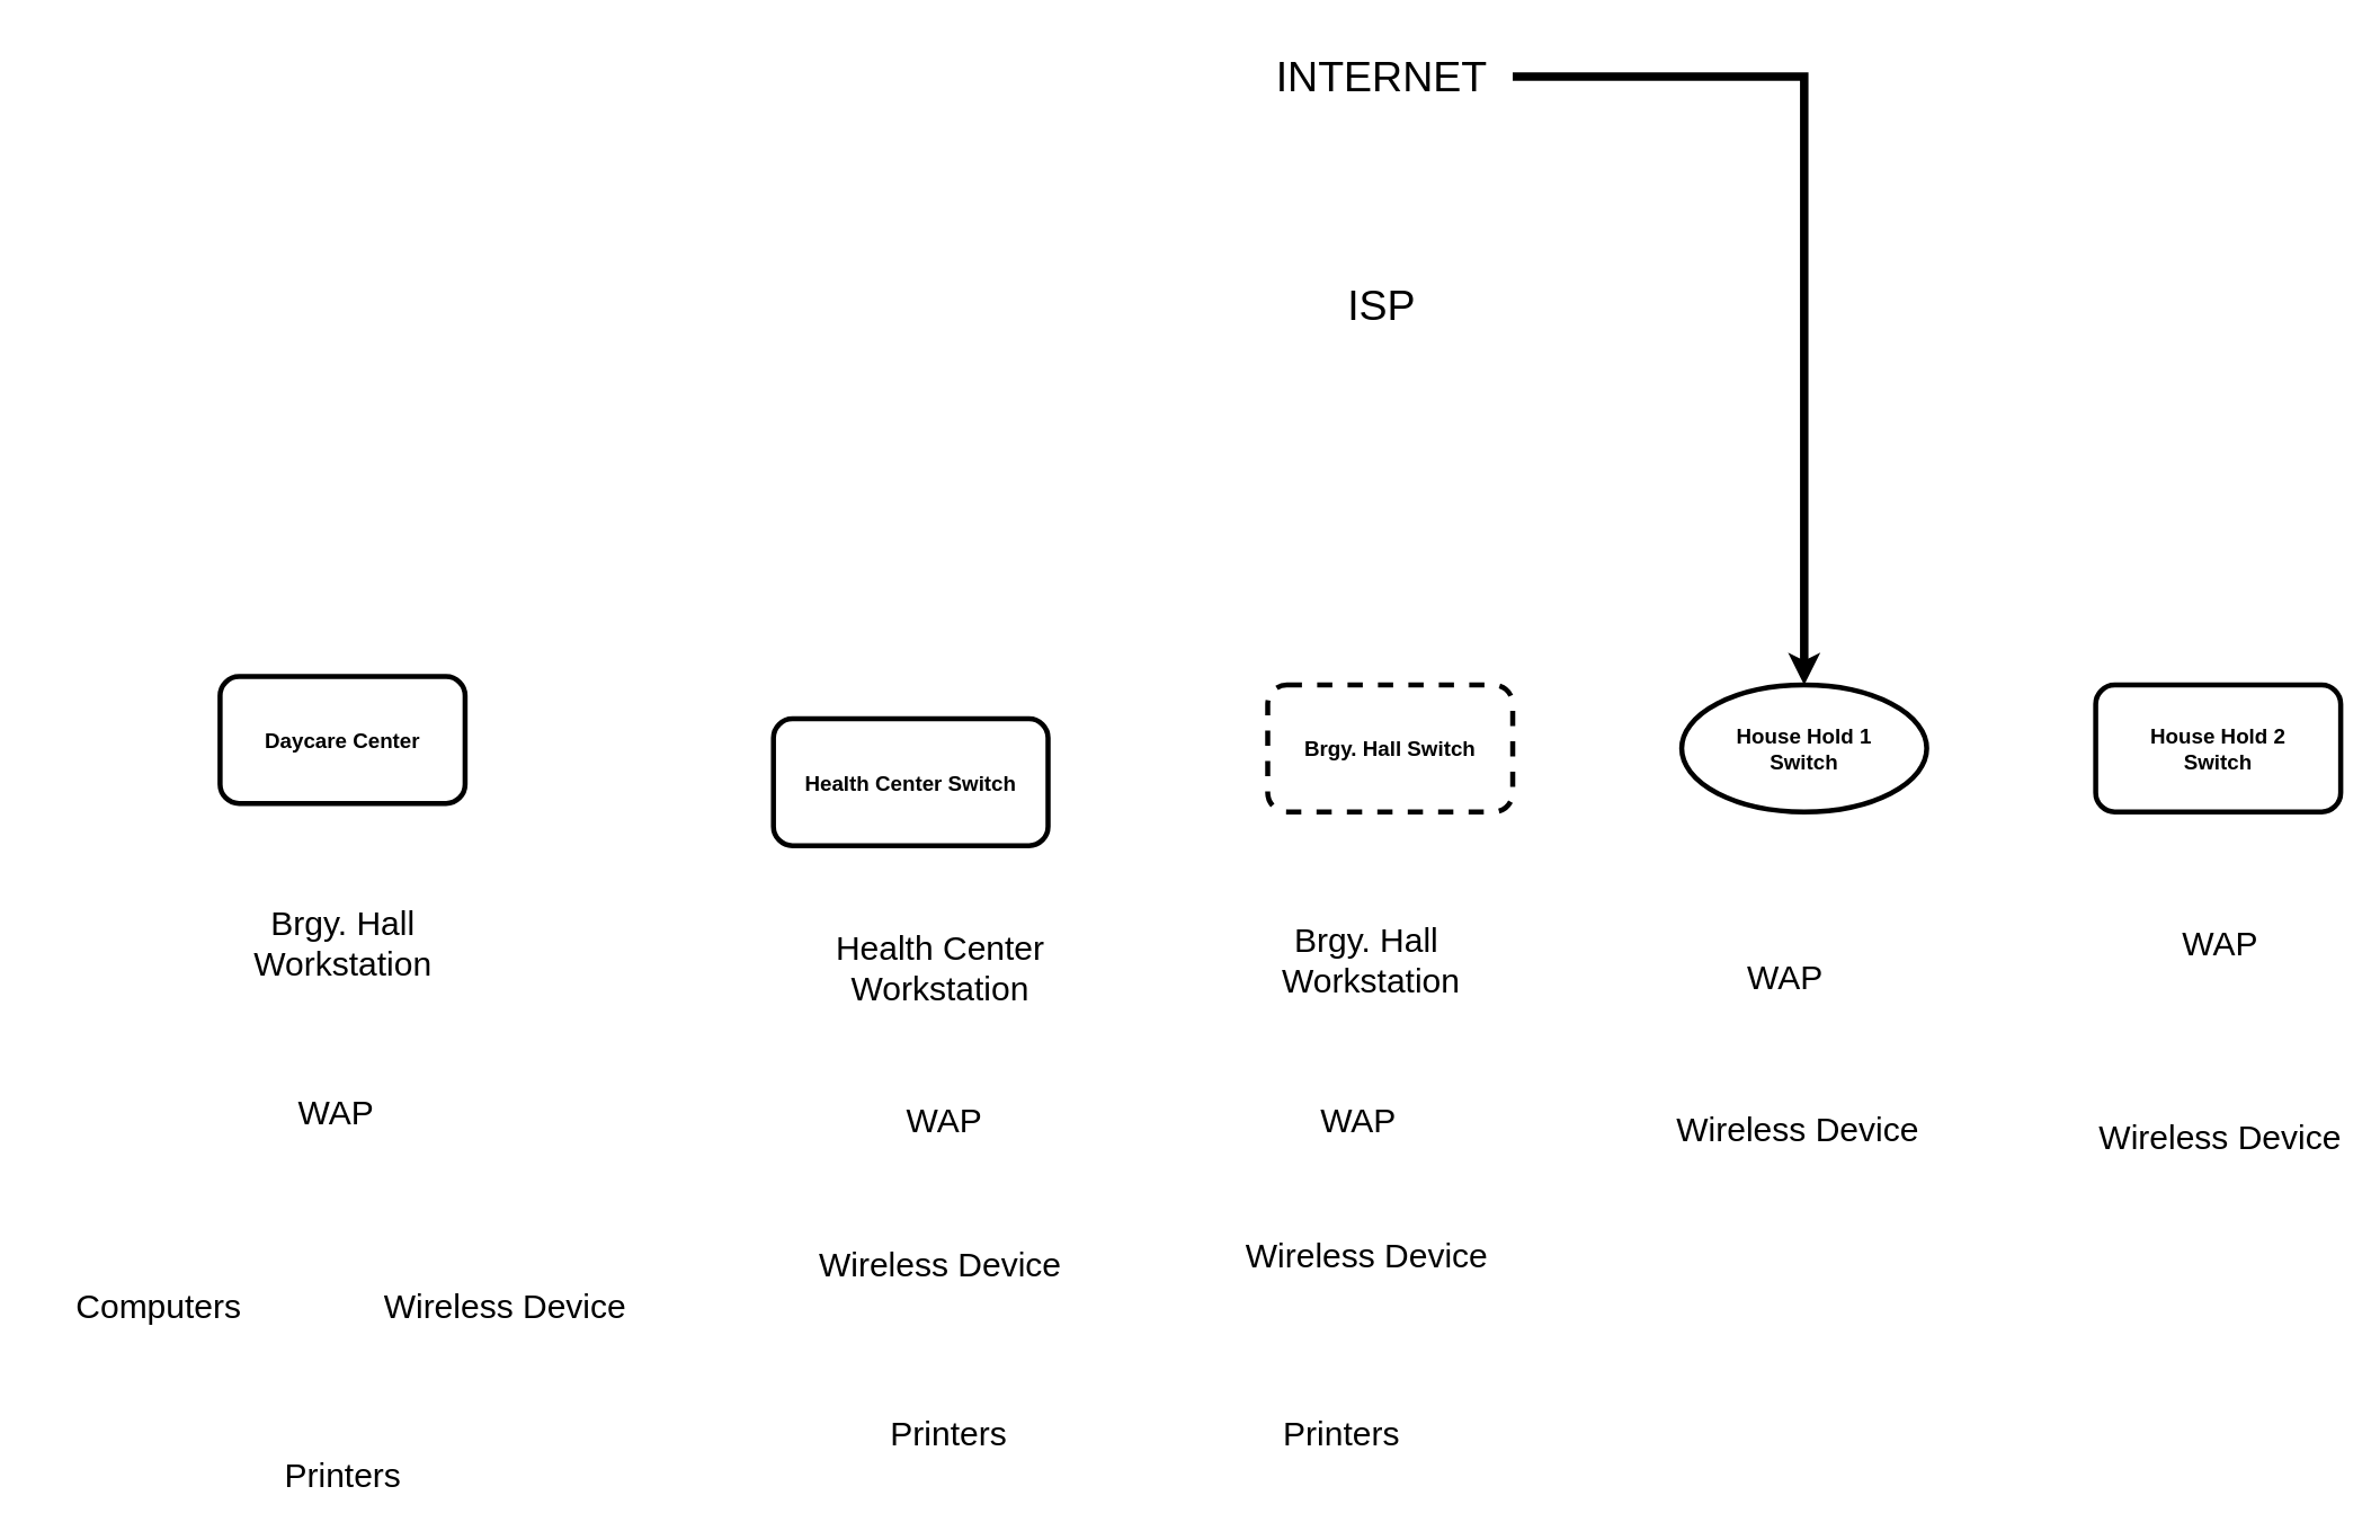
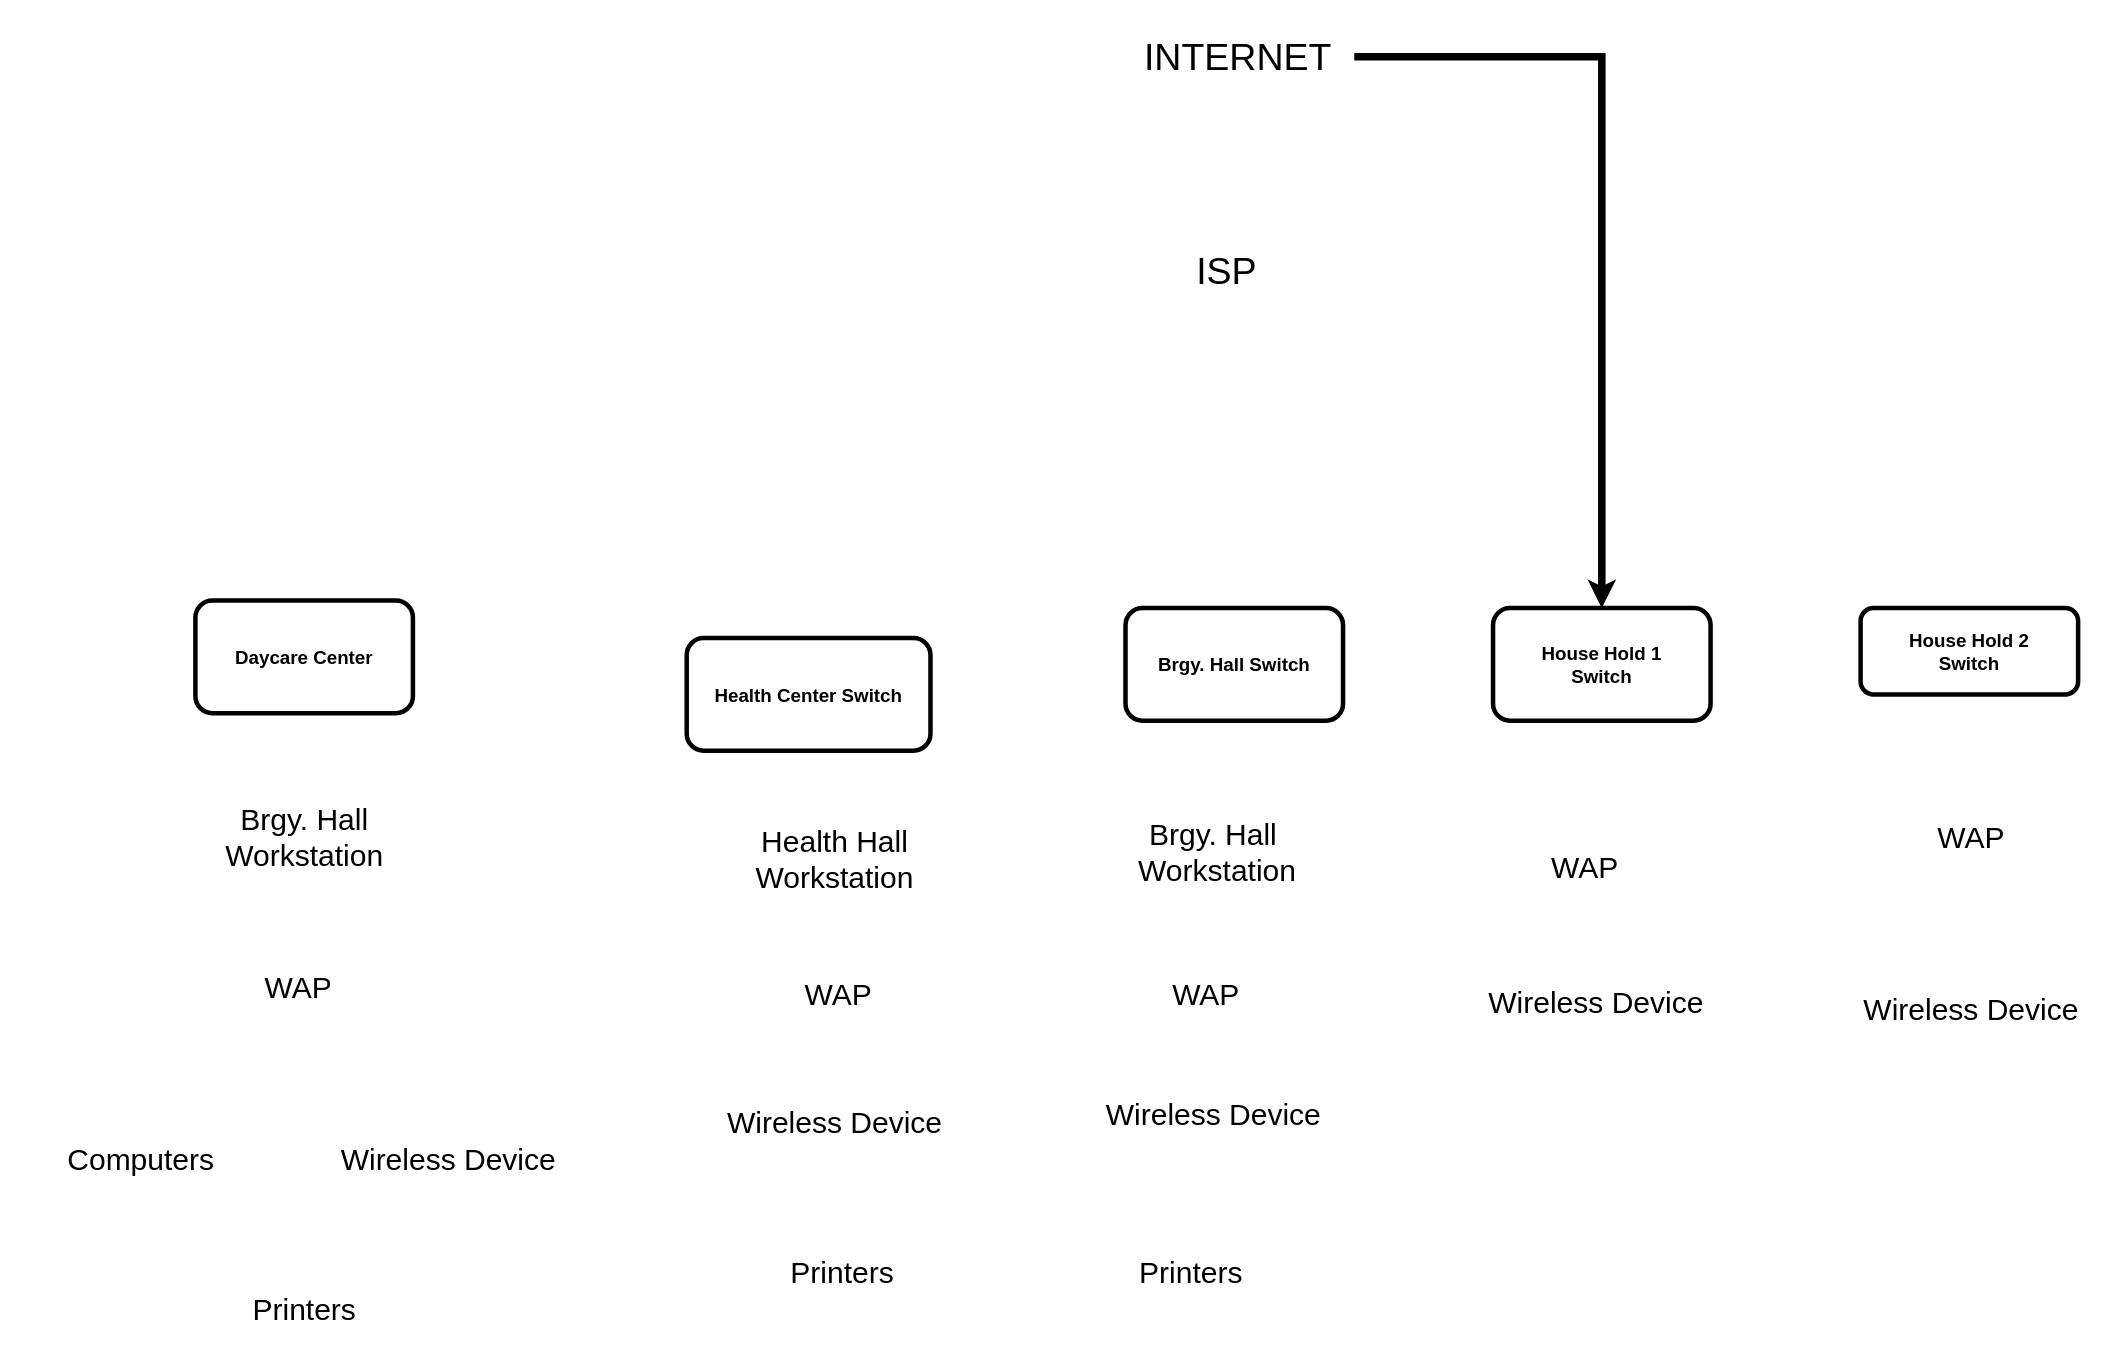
  <mxCell id="0" />
  <mxCell id="1" parent="0" />
  <mxCell id="2" value="&lt;font style=&quot;font-size: 25px;&quot;&gt;&lt;b&gt;Daycare Center&lt;/b&gt;&lt;/font&gt;" style="rounded=1;whiteSpace=wrap;html=1;strokeWidth=6;" vertex="1" parent="1"><mxGeometry x="260" y="800" width="290" height="150" as="geometry" /></mxCell>
  <mxCell id="3" value="&lt;font style=&quot;font-size: 25px;&quot;&gt;&lt;b&gt;Health Center Switch&lt;/b&gt;&lt;/font&gt;" style="rounded=1;whiteSpace=wrap;html=1;strokeWidth=6;" vertex="1" parent="1"><mxGeometry x="915" y="850" width="325" height="150" as="geometry" /></mxCell>
- <mxCell id="4" value="&lt;font style=&quot;font-size: 25px;&quot;&gt;&lt;b&gt;House Hold 1&lt;/b&gt;&lt;/font&gt;&lt;div&gt;&lt;font style=&quot;font-size: 25px;&quot;&gt;&lt;b&gt;Switch&lt;/b&gt;&lt;/font&gt;&lt;/div&gt;" style="ellipse;whiteSpace=wrap;html=1;strokeWidth=6;" vertex="1" parent="1"><mxGeometry x="1990" y="810" width="290" height="150" as="geometry" /></mxCell>
- <mxCell id="5" value="&lt;font style=&quot;font-size: 25px;&quot;&gt;&lt;b&gt;Brgy. Hall Switch&lt;/b&gt;&lt;/font&gt;" style="rounded=1;whiteSpace=wrap;html=1;strokeWidth=6;dashed=1;" vertex="1" parent="1"><mxGeometry x="1500" y="810" width="290" height="150" as="geometry" /></mxCell>
- <mxCell id="6" value="&lt;font style=&quot;font-size: 25px;&quot;&gt;&lt;b&gt;House Hold 2&lt;/b&gt;&lt;/font&gt;&lt;div&gt;&lt;font style=&quot;font-size: 25px;&quot;&gt;&lt;b&gt;Switch&lt;/b&gt;&lt;/font&gt;&lt;/div&gt;" style="rounded=1;whiteSpace=wrap;html=1;strokeWidth=6;" vertex="1" parent="1"><mxGeometry x="2480" y="810" width="290" height="150" as="geometry" /></mxCell>
+ <mxCell id="4" value="&lt;font style=&quot;font-size: 25px;&quot;&gt;&lt;b&gt;House Hold 1&lt;/b&gt;&lt;/font&gt;&lt;div&gt;&lt;font style=&quot;font-size: 25px;&quot;&gt;&lt;b&gt;Switch&lt;/b&gt;&lt;/font&gt;&lt;/div&gt;" style="rounded=1;whiteSpace=wrap;html=1;strokeWidth=6;" vertex="1" parent="1"><mxGeometry x="1990" y="810" width="290" height="150" as="geometry" /></mxCell>
+ <mxCell id="5" value="&lt;font style=&quot;font-size: 25px;&quot;&gt;&lt;b&gt;Brgy. Hall Switch&lt;/b&gt;&lt;/font&gt;" style="rounded=1;whiteSpace=wrap;html=1;strokeWidth=6;" vertex="1" parent="1"><mxGeometry x="1500" y="810" width="290" height="150" as="geometry" /></mxCell>
+ <mxCell id="6" value="&lt;font style=&quot;font-size: 25px;&quot;&gt;&lt;b&gt;House Hold 2&lt;/b&gt;&lt;/font&gt;&lt;div&gt;&lt;font style=&quot;font-size: 25px;&quot;&gt;&lt;b&gt;Switch&lt;/b&gt;&lt;/font&gt;&lt;/div&gt;" style="rounded=1;whiteSpace=wrap;html=1;strokeWidth=6;" vertex="1" parent="1"><mxGeometry x="2480" y="810" width="290" height="115" as="geometry" /></mxCell>
  <mxCell id="7" style="edgeStyle=orthogonalEdgeStyle;rounded=0;orthogonalLoop=1;jettySize=auto;html=1;strokeWidth=10;" edge="1" parent="1" source="8" target="4"><mxGeometry relative="1" as="geometry" /></mxCell>
- <mxCell id="8" value="&lt;font style=&quot;font-size: 50px;&quot;&gt;INTERNET&lt;/font&gt;" style="text;strokeColor=none;align=center;fillColor=none;html=1;verticalAlign=middle;whiteSpace=wrap;rounded=0;" vertex="1" parent="1"><mxGeometry x="1480" y="20" width="310" height="140" as="geometry" /></mxCell>
+ <mxCell id="8" value="&lt;font style=&quot;font-size: 50px;&quot;&gt;INTERNET&lt;/font&gt;" style="text;strokeColor=none;align=center;fillColor=none;html=1;verticalAlign=middle;whiteSpace=wrap;rounded=0;" vertex="1" parent="1"><mxGeometry x="1495" y="5" width="310" height="140" as="geometry" /></mxCell>
  <mxCell id="9" value="&lt;font style=&quot;font-size: 50px;&quot;&gt;ISP&lt;/font&gt;" style="text;strokeColor=none;align=center;fillColor=none;html=1;verticalAlign=middle;whiteSpace=wrap;rounded=0;" vertex="1" parent="1"><mxGeometry x="1530" y="310" width="210" height="100" as="geometry" /></mxCell>
  <mxCell id="10" value="&lt;font style=&quot;font-size: 40px;&quot;&gt;Brgy. Hall Workstation&lt;/font&gt;" style="text;strokeColor=none;align=center;fillColor=none;html=1;verticalAlign=middle;whiteSpace=wrap;rounded=0;" vertex="1" parent="1"><mxGeometry x="237.5" y="1060" width="335" height="110" as="geometry" /></mxCell>
  <mxCell id="11" value="&lt;font style=&quot;font-size: 40px;&quot;&gt;WAP&lt;/font&gt;" style="text;strokeColor=none;align=center;fillColor=none;html=1;verticalAlign=middle;whiteSpace=wrap;rounded=0;" vertex="1" parent="1"><mxGeometry x="230" y="1260" width="335" height="110" as="geometry" /></mxCell>
  <mxCell id="12" value="&lt;font style=&quot;font-size: 40px;&quot;&gt;Wireless Device&lt;/font&gt;" style="text;strokeColor=none;align=center;fillColor=none;html=1;verticalAlign=middle;whiteSpace=wrap;rounded=0;" vertex="1" parent="1"><mxGeometry x="430" y="1490" width="335" height="110" as="geometry" /></mxCell>
  <mxCell id="13" value="&lt;font style=&quot;font-size: 40px;&quot;&gt;Computers&lt;/font&gt;" style="text;strokeColor=none;align=center;fillColor=none;html=1;verticalAlign=middle;whiteSpace=wrap;rounded=0;" vertex="1" parent="1"><mxGeometry x="20" y="1490" width="335" height="110" as="geometry" /></mxCell>
  <mxCell id="14" value="&lt;font style=&quot;font-size: 40px;&quot;&gt;Printers&lt;/font&gt;" style="text;strokeColor=none;align=center;fillColor=none;html=1;verticalAlign=middle;whiteSpace=wrap;rounded=0;" vertex="1" parent="1"><mxGeometry x="237.5" y="1690" width="335" height="110" as="geometry" /></mxCell>
- <mxCell id="15" value="&lt;font style=&quot;font-size: 40px;&quot;&gt;Health Center Workstation&lt;/font&gt;" style="text;strokeColor=none;align=center;fillColor=none;html=1;verticalAlign=middle;whiteSpace=wrap;rounded=0;" vertex="1" parent="1"><mxGeometry x="945" y="1090" width="335" height="110" as="geometry" /></mxCell>
+ <mxCell id="15" value="&lt;font style=&quot;font-size: 40px;&quot;&gt;Health Hall Workstation&lt;/font&gt;" style="text;strokeColor=none;align=center;fillColor=none;html=1;verticalAlign=middle;whiteSpace=wrap;rounded=0;" vertex="1" parent="1"><mxGeometry x="945" y="1090" width="335" height="110" as="geometry" /></mxCell>
  <mxCell id="16" value="&lt;font style=&quot;font-size: 40px;&quot;&gt;WAP&lt;/font&gt;" style="text;strokeColor=none;align=center;fillColor=none;html=1;verticalAlign=middle;whiteSpace=wrap;rounded=0;" vertex="1" parent="1"><mxGeometry x="950" y="1270" width="335" height="110" as="geometry" /></mxCell>
  <mxCell id="17" value="&lt;font style=&quot;font-size: 40px;&quot;&gt;Wireless Device&lt;/font&gt;" style="text;strokeColor=none;align=center;fillColor=none;html=1;verticalAlign=middle;whiteSpace=wrap;rounded=0;" vertex="1" parent="1"><mxGeometry x="945" y="1440" width="335" height="110" as="geometry" /></mxCell>
  <mxCell id="18" value="&lt;font style=&quot;font-size: 40px;&quot;&gt;Printers&lt;/font&gt;" style="text;strokeColor=none;align=center;fillColor=none;html=1;verticalAlign=middle;whiteSpace=wrap;rounded=0;" vertex="1" parent="1"><mxGeometry x="955" y="1640" width="335" height="110" as="geometry" /></mxCell>
  <mxCell id="19" value="&lt;font style=&quot;font-size: 40px;&quot;&gt;Brgy. Hall&amp;nbsp; Workstation&lt;/font&gt;" style="text;strokeColor=none;align=center;fillColor=none;html=1;verticalAlign=middle;whiteSpace=wrap;rounded=0;" vertex="1" parent="1"><mxGeometry x="1455" y="1080" width="335" height="110" as="geometry" /></mxCell>
  <mxCell id="20" value="&lt;font style=&quot;font-size: 40px;&quot;&gt;WAP&lt;/font&gt;" style="text;strokeColor=none;align=center;fillColor=none;html=1;verticalAlign=middle;whiteSpace=wrap;rounded=0;" vertex="1" parent="1"><mxGeometry x="1440" y="1270" width="335" height="110" as="geometry" /></mxCell>
  <mxCell id="21" value="&lt;font style=&quot;font-size: 40px;&quot;&gt;Wireless Device&lt;/font&gt;" style="text;strokeColor=none;align=center;fillColor=none;html=1;verticalAlign=middle;whiteSpace=wrap;rounded=0;" vertex="1" parent="1"><mxGeometry x="1450" y="1430" width="335" height="110" as="geometry" /></mxCell>
  <mxCell id="22" value="&lt;font style=&quot;font-size: 40px;&quot;&gt;Printers&lt;/font&gt;" style="text;strokeColor=none;align=center;fillColor=none;html=1;verticalAlign=middle;whiteSpace=wrap;rounded=0;" vertex="1" parent="1"><mxGeometry x="1420" y="1640" width="335" height="110" as="geometry" /></mxCell>
  <mxCell id="23" value="&lt;font style=&quot;font-size: 40px;&quot;&gt;WAP&lt;/font&gt;" style="text;strokeColor=none;align=center;fillColor=none;html=1;verticalAlign=middle;whiteSpace=wrap;rounded=0;" vertex="1" parent="1"><mxGeometry x="1945" y="1100" width="335" height="110" as="geometry" /></mxCell>
  <mxCell id="24" value="&lt;font style=&quot;font-size: 40px;&quot;&gt;WAP&lt;/font&gt;" style="text;strokeColor=none;align=center;fillColor=none;html=1;verticalAlign=middle;whiteSpace=wrap;rounded=0;" vertex="1" parent="1"><mxGeometry x="2460" y="1060" width="335" height="110" as="geometry" /></mxCell>
  <mxCell id="25" value="&lt;font style=&quot;font-size: 40px;&quot;&gt;Wireless Device&lt;/font&gt;" style="text;strokeColor=none;align=center;fillColor=none;html=1;verticalAlign=middle;whiteSpace=wrap;rounded=0;" vertex="1" parent="1"><mxGeometry x="1960" y="1280" width="335" height="110" as="geometry" /></mxCell>
  <mxCell id="26" value="&lt;font style=&quot;font-size: 40px;&quot;&gt;Wireless Device&lt;/font&gt;" style="text;strokeColor=none;align=center;fillColor=none;html=1;verticalAlign=middle;whiteSpace=wrap;rounded=0;" vertex="1" parent="1"><mxGeometry x="2460" y="1290" width="335" height="110" as="geometry" /></mxCell>
